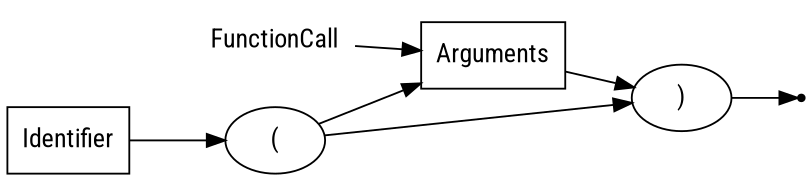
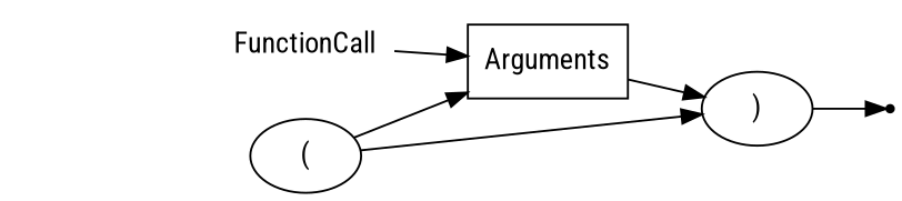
  digraph {
    fontname="Roboto Condensed"
    rankdir=LR
    node [fontname="Roboto Condensed" shape=box]
    edge [fontname="Roboto Condensed"]
    n1 [label=FunctionCall shape=plaintext]
    n2 [label=Arguments]
-   n3 [label=Identifier]
    n4 [label="(" shape=oval]
    end [shape=point]
    n6 [label=")" shape=oval]
    n1 -> n2
    n2 -> n6
-   n3 -> n4
    n4 -> n2
    n4 -> n6
    n6 -> end
  }
